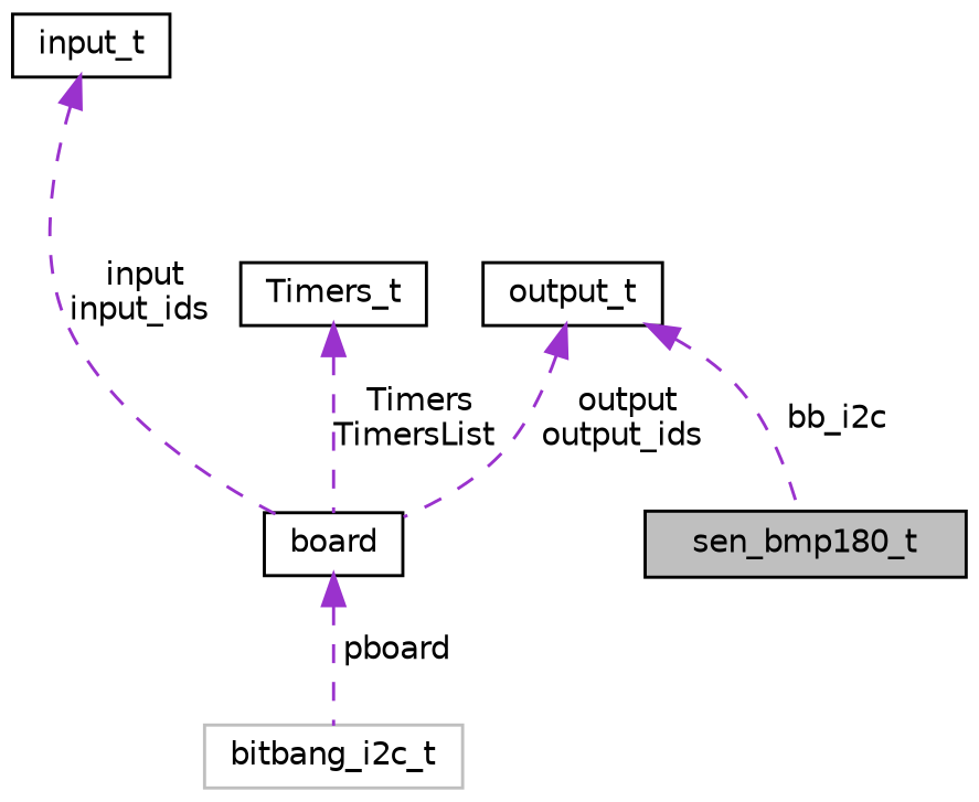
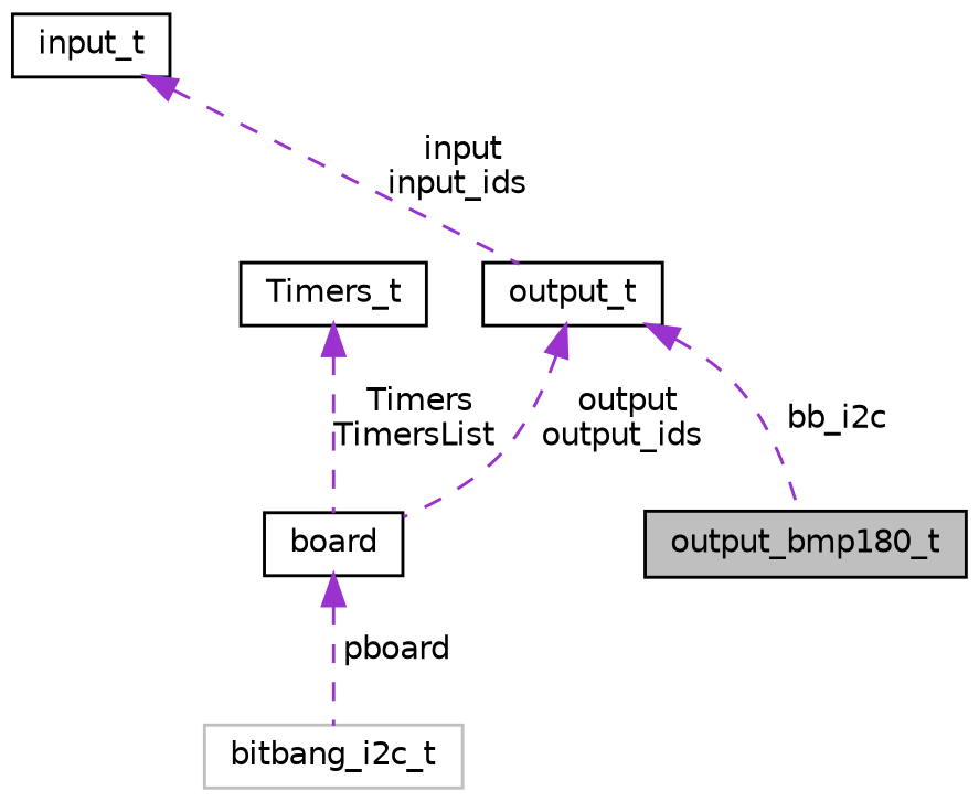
  digraph {
    node [color=black fillcolor=white fontname=Helvetica fontsize=10 shape=record style=filled]
    edge [color=darkorchid3 dir=back fontname=Helvetica fontsize=10 labelfontname=Helvetica labelfontsize=10 style=dashed]
-   n1 [fillcolor=grey75 fontcolor=black height=0.2 label=sen_bmp180_t width=0.4]
+   n1 [fillcolor=grey75 fontcolor=black height=0.2 label=output_bmp180_t width=0.4]
    n2 [color=grey75 height=0.2 label=bitbang_i2c_t width=0.4]
    n3 [height=0.2 label=board width=0.4]
    n4 [height=0.2 label=input_t width=0.4]
    n5 [height=0.2 label=output_t width=0.4]
    n6 [height=0.2 label=Timers_t width=0.4]
    n3 -> n2 [label=" pboard"]
-   n4 -> n3 [label=" input\ninput_ids"]
+   n4 -> n5 [label=" input\ninput_ids"]
    n5 -> n1 [label=" bb_i2c"]
    n5 -> n3 [label=" output\noutput_ids"]
    n6 -> n3 [label=" Timers\nTimersList"]
  }
